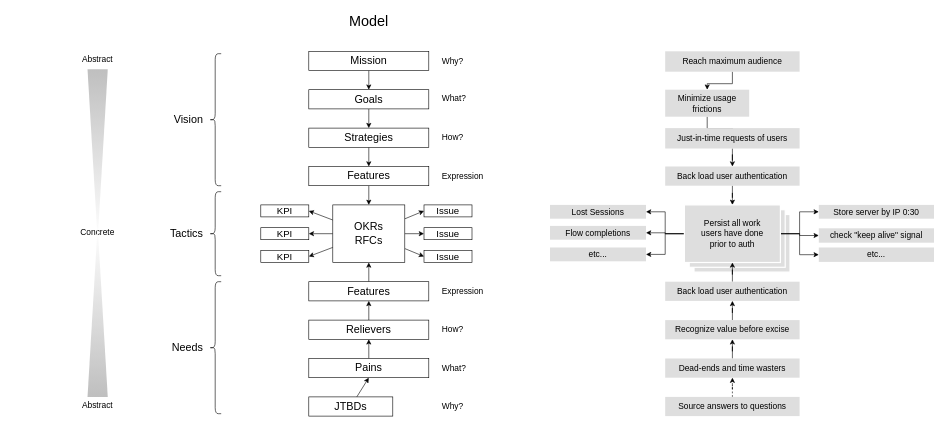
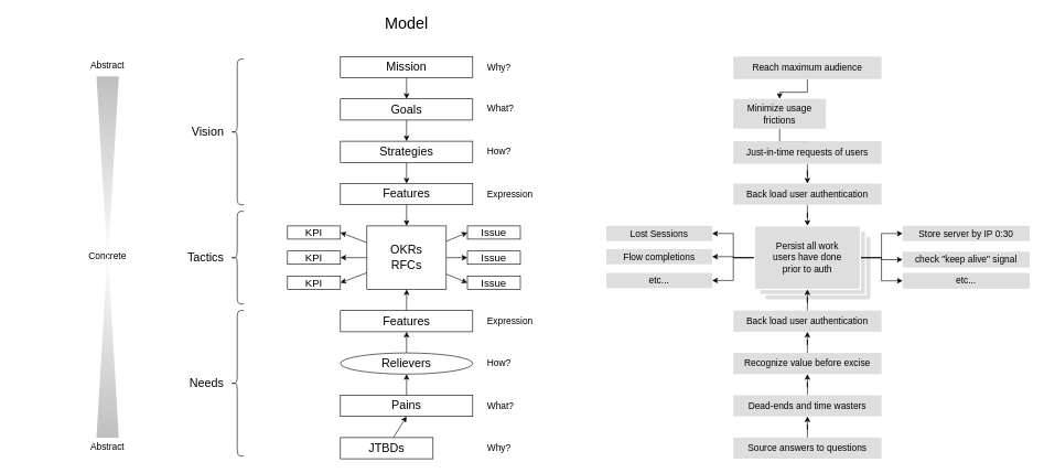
  <mxCell id="0" />
  <mxCell id="1" parent="0" />
  <mxCell id="2" value="Persist all work users have done prior to auth" style="text;html=1;align=center;verticalAlign=middle;whiteSpace=wrap;rounded=0;fontSize=14;fillColor=#DEDEDE;strokeColor=#FFFFFF;spacingTop=8;spacing=8;spacingLeft=8;spacingBottom=8;spacingRight=8;strokeWidth=2;" vertex="1" parent="1"><mxGeometry x="1156" y="357" width="160" height="96" as="geometry" /></mxCell>
  <mxCell id="3" value="Persist all work users have done prior to auth" style="text;html=1;align=center;verticalAlign=middle;whiteSpace=wrap;rounded=0;fontSize=14;fillColor=#DEDEDE;strokeColor=#FFFFFF;spacingTop=8;spacing=8;spacingLeft=8;spacingBottom=8;spacingRight=8;strokeWidth=2;" vertex="1" parent="1"><mxGeometry x="1148" y="349" width="160" height="96" as="geometry" /></mxCell>
  <mxCell id="4" value="Vision" style="text;html=1;strokeColor=none;fillColor=none;align=right;verticalAlign=middle;whiteSpace=wrap;rounded=0;fontSize=18;" parent="1" vertex="1"><mxGeometry x="220" y="189" width="120" height="20" as="geometry" /></mxCell>
  <mxCell id="5" value="Tactics" style="text;html=1;strokeColor=none;fillColor=none;align=right;verticalAlign=middle;whiteSpace=wrap;rounded=0;fontSize=18;" parent="1" vertex="1"><mxGeometry x="220" y="379" width="120" height="20" as="geometry" /></mxCell>
  <mxCell id="6" value="Needs" style="text;html=1;strokeColor=none;fillColor=none;align=right;verticalAlign=middle;whiteSpace=wrap;rounded=0;fontSize=18;" parent="1" vertex="1"><mxGeometry x="220" y="569" width="120" height="20" as="geometry" /></mxCell>
  <mxCell id="7" style="edgeStyle=none;html=1;fontSize=18;" parent="1" source="8" target="10" edge="1"><mxGeometry relative="1" as="geometry" /></mxCell>
  <mxCell id="8" value="Mission" style="rounded=0;whiteSpace=wrap;html=1;fontSize=18;align=center;" parent="1" vertex="1"><mxGeometry x="514" y="85" width="200" height="32" as="geometry" /></mxCell>
  <mxCell id="9" style="edgeStyle=none;html=1;fontSize=18;" parent="1" source="10" target="12" edge="1"><mxGeometry relative="1" as="geometry" /></mxCell>
  <mxCell id="10" value="Goals" style="rounded=0;whiteSpace=wrap;html=1;fontSize=18;align=center;" parent="1" vertex="1"><mxGeometry x="514" y="149" width="200" height="32" as="geometry" /></mxCell>
  <mxCell id="11" style="edgeStyle=none;html=1;fontSize=18;" parent="1" source="12" target="14" edge="1"><mxGeometry relative="1" as="geometry" /></mxCell>
  <mxCell id="12" value="Strategies" style="rounded=0;whiteSpace=wrap;html=1;fontSize=18;align=center;" parent="1" vertex="1"><mxGeometry x="514" y="213" width="200" height="32" as="geometry" /></mxCell>
  <mxCell id="13" style="edgeStyle=none;html=1;entryX=0.5;entryY=0;entryDx=0;entryDy=0;fontSize=16;" parent="1" source="14" target="27" edge="1"><mxGeometry relative="1" as="geometry" /></mxCell>
  <mxCell id="14" value="Features" style="rounded=0;whiteSpace=wrap;html=1;fontSize=18;align=center;" parent="1" vertex="1"><mxGeometry x="514" y="277" width="200" height="32" as="geometry" /></mxCell>
  <mxCell id="15" value="Why?" style="text;html=1;strokeColor=none;fillColor=none;align=left;verticalAlign=middle;whiteSpace=wrap;rounded=0;fontSize=14;" parent="1" vertex="1"><mxGeometry x="734" y="92" width="40" height="20" as="geometry" /></mxCell>
  <mxCell id="16" value="What?" style="text;html=1;strokeColor=none;fillColor=none;align=left;verticalAlign=middle;whiteSpace=wrap;rounded=0;fontSize=14;" parent="1" vertex="1"><mxGeometry x="734" y="154" width="40" height="20" as="geometry" /></mxCell>
  <mxCell id="17" value="How?" style="text;html=1;strokeColor=none;fillColor=none;align=left;verticalAlign=middle;whiteSpace=wrap;rounded=0;fontSize=14;" parent="1" vertex="1"><mxGeometry x="734" y="219" width="40" height="20" as="geometry" /></mxCell>
  <mxCell id="18" value="Expression" style="text;html=1;strokeColor=none;fillColor=none;align=left;verticalAlign=middle;whiteSpace=wrap;rounded=0;fontSize=14;" parent="1" vertex="1"><mxGeometry x="734" y="283" width="100" height="20" as="geometry" /></mxCell>
  <mxCell id="19" value="Abstract" style="text;html=1;strokeColor=none;fillColor=none;align=center;verticalAlign=top;whiteSpace=wrap;rounded=0;fontSize=14;fontStyle=0" parent="1" vertex="1"><mxGeometry x="114.18" y="84" width="96" height="32" as="geometry" /></mxCell>
  <mxCell id="20" value="KPI" style="rounded=0;whiteSpace=wrap;html=1;fontSize=16;align=center;" parent="1" vertex="1"><mxGeometry x="434" y="341" width="80" height="20" as="geometry" /></mxCell>
  <mxCell id="21" style="edgeStyle=none;html=1;entryX=1;entryY=0.5;entryDx=0;entryDy=0;fontSize=14;" parent="1" source="27" target="20" edge="1"><mxGeometry relative="1" as="geometry" /></mxCell>
  <mxCell id="22" style="edgeStyle=none;html=1;entryX=1;entryY=0.5;entryDx=0;entryDy=0;fontSize=14;" parent="1" source="27" target="28" edge="1"><mxGeometry relative="1" as="geometry" /></mxCell>
  <mxCell id="23" style="edgeStyle=none;html=1;entryX=1;entryY=0.5;entryDx=0;entryDy=0;fontSize=14;" parent="1" source="27" target="29" edge="1"><mxGeometry relative="1" as="geometry" /></mxCell>
  <mxCell id="24" style="edgeStyle=none;html=1;entryX=0;entryY=0.5;entryDx=0;entryDy=0;fontSize=14;" parent="1" source="27" target="30" edge="1"><mxGeometry relative="1" as="geometry" /></mxCell>
  <mxCell id="25" style="edgeStyle=none;html=1;entryX=0;entryY=0.5;entryDx=0;entryDy=0;fontSize=14;" parent="1" source="27" target="31" edge="1"><mxGeometry relative="1" as="geometry" /></mxCell>
  <mxCell id="26" style="edgeStyle=none;html=1;entryX=0;entryY=0.5;entryDx=0;entryDy=0;fontSize=14;" parent="1" source="27" target="32" edge="1"><mxGeometry relative="1" as="geometry" /></mxCell>
  <mxCell id="27" value="OKRs&lt;br&gt;RFCs" style="rounded=0;whiteSpace=wrap;html=1;fontSize=18;align=center;" parent="1" vertex="1"><mxGeometry x="554" y="341" width="120" height="96" as="geometry" /></mxCell>
  <mxCell id="28" value="KPI" style="rounded=0;whiteSpace=wrap;html=1;fontSize=16;align=center;" parent="1" vertex="1"><mxGeometry x="434" y="379" width="80" height="20" as="geometry" /></mxCell>
  <mxCell id="29" value="KPI" style="rounded=0;whiteSpace=wrap;html=1;fontSize=16;align=center;" parent="1" vertex="1"><mxGeometry x="434" y="417" width="80" height="20" as="geometry" /></mxCell>
  <mxCell id="30" value="Issue" style="rounded=0;whiteSpace=wrap;html=1;fontSize=16;align=center;" parent="1" vertex="1"><mxGeometry x="706" y="341" width="80" height="20" as="geometry" /></mxCell>
  <mxCell id="31" value="Issue" style="rounded=0;whiteSpace=wrap;html=1;fontSize=16;align=center;" parent="1" vertex="1"><mxGeometry x="706" y="379" width="80" height="20" as="geometry" /></mxCell>
  <mxCell id="32" value="Issue" style="rounded=0;whiteSpace=wrap;html=1;fontSize=16;align=center;" parent="1" vertex="1"><mxGeometry x="706" y="417" width="80" height="20" as="geometry" /></mxCell>
  <mxCell id="33" style="edgeStyle=none;html=1;entryX=0.5;entryY=1;entryDx=0;entryDy=0;fontSize=16;" parent="1" source="34" target="27" edge="1"><mxGeometry relative="1" as="geometry" /></mxCell>
  <mxCell id="34" value="Features" style="rounded=0;whiteSpace=wrap;html=1;fontSize=18;align=center;" parent="1" vertex="1"><mxGeometry x="514" y="469" width="200" height="32" as="geometry" /></mxCell>
  <mxCell id="35" value="Expression" style="text;html=1;strokeColor=none;fillColor=none;align=left;verticalAlign=middle;whiteSpace=wrap;rounded=0;fontSize=14;" parent="1" vertex="1"><mxGeometry x="734" y="475" width="100" height="20" as="geometry" /></mxCell>
  <mxCell id="36" value="How?" style="text;html=1;strokeColor=none;fillColor=none;align=left;verticalAlign=middle;whiteSpace=wrap;rounded=0;fontSize=14;" parent="1" vertex="1"><mxGeometry x="734" y="539" width="40" height="20" as="geometry" /></mxCell>
  <mxCell id="37" value="What?" style="text;html=1;strokeColor=none;fillColor=none;align=left;verticalAlign=middle;whiteSpace=wrap;rounded=0;fontSize=14;" parent="1" vertex="1"><mxGeometry x="734" y="603" width="40" height="20" as="geometry" /></mxCell>
  <mxCell id="38" value="Why?" style="text;html=1;strokeColor=none;fillColor=none;align=left;verticalAlign=middle;whiteSpace=wrap;rounded=0;fontSize=14;" parent="1" vertex="1"><mxGeometry x="734" y="667" width="40" height="20" as="geometry" /></mxCell>
  <mxCell id="39" style="edgeStyle=none;html=1;entryX=0.5;entryY=1;entryDx=0;entryDy=0;fontSize=16;" parent="1" source="40" target="34" edge="1"><mxGeometry relative="1" as="geometry" /></mxCell>
- <mxCell id="40" value="Relievers" style="rounded=0;whiteSpace=wrap;html=1;fontSize=18;align=center;" parent="1" vertex="1"><mxGeometry x="514" y="533" width="200" height="32" as="geometry" /></mxCell>
+ <mxCell id="40" value="Relievers" style="ellipse;whiteSpace=wrap;html=1;fontSize=18;align=center;" parent="1" vertex="1"><mxGeometry x="514" y="533" width="200" height="32" as="geometry" /></mxCell>
  <mxCell id="41" style="edgeStyle=none;html=1;entryX=0.5;entryY=1;entryDx=0;entryDy=0;fontSize=16;" parent="1" source="42" target="40" edge="1"><mxGeometry relative="1" as="geometry" /></mxCell>
  <mxCell id="42" value="Pains" style="rounded=0;whiteSpace=wrap;html=1;fontSize=18;align=center;" parent="1" vertex="1"><mxGeometry x="514" y="597" width="200" height="32" as="geometry" /></mxCell>
  <mxCell id="43" style="edgeStyle=none;html=1;entryX=0.5;entryY=1;entryDx=0;entryDy=0;fontSize=16;" parent="1" source="44" target="42" edge="1"><mxGeometry relative="1" as="geometry" /></mxCell>
  <mxCell id="44" value="JTBDs" style="rounded=0;whiteSpace=wrap;html=1;fontSize=18;align=center;" parent="1" vertex="1"><mxGeometry x="514" y="661" width="140" height="32" as="geometry" /></mxCell>
  <mxCell id="45" value="" style="shape=curlyBracket;whiteSpace=wrap;html=1;rounded=1;fontSize=16;align=left;verticalAlign=top;" parent="1" vertex="1"><mxGeometry x="348" y="89" width="20" height="220" as="geometry" /></mxCell>
  <mxCell id="46" value="" style="shape=curlyBracket;whiteSpace=wrap;html=1;rounded=1;fontSize=16;align=left;verticalAlign=top;" parent="1" vertex="1"><mxGeometry x="348" y="469" width="20" height="220" as="geometry" /></mxCell>
  <mxCell id="47" value="" style="shape=curlyBracket;whiteSpace=wrap;html=1;rounded=1;fontSize=16;align=left;verticalAlign=top;" parent="1" vertex="1"><mxGeometry x="348" y="319" width="20" height="140" as="geometry" /></mxCell>
  <mxCell id="48" value="" style="triangle;whiteSpace=wrap;html=1;rotation=90;strokeColor=none;gradientColor=#ffffff;fillColor=#BFBFBF;gradientDirection=east;" vertex="1" parent="1"><mxGeometry y="240.19" width="284.12" height="33.75" as="geometry" x="20" /></mxCell>
  <mxCell id="49" value="Concrete" style="text;html=1;strokeColor=none;fillColor=none;align=center;verticalAlign=top;whiteSpace=wrap;rounded=0;fontSize=14;fontStyle=0" vertex="1" parent="1"><mxGeometry x="114.18" y="372" width="96" height="32" as="geometry" /></mxCell>
  <mxCell id="50" value="Abstract" style="text;html=1;strokeColor=none;fillColor=none;align=center;verticalAlign=top;whiteSpace=wrap;rounded=0;fontSize=14;fontStyle=0" vertex="1" parent="1"><mxGeometry x="114.18" y="660" width="96" height="32" as="geometry" /></mxCell>
  <mxCell id="51" value="" style="triangle;whiteSpace=wrap;html=1;rotation=-90;strokeColor=none;gradientColor=#ffffff;fillColor=#BFBFBF;gradientDirection=east;flipV=0;" vertex="1" parent="1"><mxGeometry y="502.07" width="284.12" height="33.75" as="geometry" x="20" /></mxCell>
  <mxCell id="52" style="edgeStyle=orthogonalEdgeStyle;rounded=0;orthogonalLoop=1;jettySize=auto;html=1;" edge="1" parent="1" source="53" target="55"><mxGeometry relative="1" as="geometry" /></mxCell>
  <mxCell id="53" value="Reach maximum audience" style="text;html=1;align=center;verticalAlign=middle;whiteSpace=wrap;rounded=0;fontSize=14;fillColor=#DEDEDE;strokeColor=none;spacingTop=8;spacing=8;spacingLeft=8;spacingBottom=8;spacingRight=8;" vertex="1" parent="1"><mxGeometry x="1108" y="85" width="224" height="34" as="geometry" /></mxCell>
  <mxCell id="54" style="edgeStyle=orthogonalEdgeStyle;rounded=0;orthogonalLoop=1;jettySize=auto;html=1;" edge="1" parent="1" source="55" target="57"><mxGeometry relative="1" as="geometry" /></mxCell>
  <mxCell id="55" value="Minimize usage frictions" style="text;html=1;align=center;verticalAlign=middle;whiteSpace=wrap;rounded=0;fontSize=14;fillColor=#DEDEDE;strokeColor=none;spacingTop=8;spacing=8;spacingLeft=8;spacingBottom=8;spacingRight=8;" vertex="1" parent="1"><mxGeometry x="1108" y="149" width="140" height="45" as="geometry" /></mxCell>
  <mxCell id="56" style="edgeStyle=orthogonalEdgeStyle;rounded=0;orthogonalLoop=1;jettySize=auto;html=1;" edge="1" parent="1" source="57" target="59"><mxGeometry relative="1" as="geometry" /></mxCell>
  <mxCell id="57" value="Just-in-time requests of users" style="text;html=1;align=center;verticalAlign=middle;whiteSpace=wrap;rounded=0;fontSize=14;fillColor=#DEDEDE;strokeColor=none;spacingTop=8;spacing=8;spacingLeft=8;spacingBottom=8;spacingRight=8;" vertex="1" parent="1"><mxGeometry x="1108" y="213" width="224" height="34" as="geometry" /></mxCell>
  <mxCell id="58" style="edgeStyle=orthogonalEdgeStyle;rounded=0;orthogonalLoop=1;jettySize=auto;html=1;" edge="1" parent="1" source="59" target="66"><mxGeometry relative="1" as="geometry" /></mxCell>
  <mxCell id="59" value="Back load user authentication" style="text;html=1;align=center;verticalAlign=middle;whiteSpace=wrap;rounded=0;fontSize=14;fillColor=#DEDEDE;strokeColor=none;spacingTop=8;spacing=8;spacingLeft=8;spacingBottom=8;spacingRight=8;" vertex="1" parent="1"><mxGeometry x="1108" y="277" width="224" height="32" as="geometry" /></mxCell>
  <mxCell id="60" style="edgeStyle=orthogonalEdgeStyle;rounded=0;orthogonalLoop=1;jettySize=auto;html=1;entryX=0;entryY=0.5;entryDx=0;entryDy=0;" edge="1" parent="1" source="66" target="67"><mxGeometry relative="1" as="geometry" /></mxCell>
  <mxCell id="61" style="edgeStyle=orthogonalEdgeStyle;rounded=0;orthogonalLoop=1;jettySize=auto;html=1;entryX=0;entryY=0.5;entryDx=0;entryDy=0;" edge="1" parent="1" source="66" target="68"><mxGeometry relative="1" as="geometry" /></mxCell>
  <mxCell id="62" style="edgeStyle=orthogonalEdgeStyle;rounded=0;orthogonalLoop=1;jettySize=auto;html=1;entryX=1;entryY=0.5;entryDx=0;entryDy=0;" edge="1" parent="1" source="66" target="69"><mxGeometry relative="1" as="geometry" /></mxCell>
  <mxCell id="63" style="edgeStyle=orthogonalEdgeStyle;rounded=0;orthogonalLoop=1;jettySize=auto;html=1;entryX=1;entryY=0.5;entryDx=0;entryDy=0;" edge="1" parent="1" source="66" target="70"><mxGeometry relative="1" as="geometry" /></mxCell>
  <mxCell id="64" style="edgeStyle=orthogonalEdgeStyle;rounded=0;orthogonalLoop=1;jettySize=auto;html=1;entryX=1;entryY=0.5;entryDx=0;entryDy=0;fontSize=24;" edge="1" parent="1" source="66" target="80"><mxGeometry relative="1" as="geometry" /></mxCell>
  <mxCell id="65" style="edgeStyle=orthogonalEdgeStyle;rounded=0;orthogonalLoop=1;jettySize=auto;html=1;entryX=0;entryY=0.5;entryDx=0;entryDy=0;fontSize=24;" edge="1" parent="1" source="66" target="81"><mxGeometry relative="1" as="geometry" /></mxCell>
  <mxCell id="66" value="Persist all work users have done prior to auth" style="text;html=1;align=center;verticalAlign=middle;whiteSpace=wrap;rounded=0;fontSize=14;fillColor=#DEDEDE;strokeColor=#FFFFFF;spacingTop=8;spacing=8;spacingLeft=8;spacingBottom=8;spacingRight=8;strokeWidth=2;" vertex="1" parent="1"><mxGeometry x="1140" y="341" width="160" height="96" as="geometry" /></mxCell>
  <mxCell id="67" value="Store server by IP 0:30" style="text;html=1;align=center;verticalAlign=middle;whiteSpace=wrap;rounded=0;fontSize=14;fillColor=#DEDEDE;strokeColor=none;spacingTop=8;spacing=8;spacingLeft=8;spacingBottom=8;spacingRight=8;" vertex="1" parent="1"><mxGeometry x="1364" y="341" width="192" height="23" as="geometry" /></mxCell>
  <mxCell id="68" value="check &quot;keep alive&quot; signal" style="text;html=1;align=center;verticalAlign=middle;whiteSpace=wrap;rounded=0;fontSize=14;fillColor=#DEDEDE;strokeColor=none;spacingTop=8;spacing=8;spacingLeft=8;spacingBottom=8;spacingRight=8;" vertex="1" parent="1"><mxGeometry x="1364" y="380" width="192" height="24" as="geometry" /></mxCell>
  <mxCell id="69" value="Lost Sessions" style="text;html=1;align=center;verticalAlign=middle;whiteSpace=wrap;rounded=0;fontSize=14;fillColor=#DEDEDE;strokeColor=none;spacingTop=8;spacing=8;spacingLeft=8;spacingBottom=8;spacingRight=8;" vertex="1" parent="1"><mxGeometry x="916" y="341" width="160" height="23" as="geometry" /></mxCell>
  <mxCell id="70" value="Flow completions" style="text;html=1;align=center;verticalAlign=middle;whiteSpace=wrap;rounded=0;fontSize=14;fillColor=#DEDEDE;strokeColor=none;spacingTop=8;spacing=8;spacingLeft=8;spacingBottom=8;spacingRight=8;" vertex="1" parent="1"><mxGeometry x="916" y="376" width="160" height="23" as="geometry" /></mxCell>
  <mxCell id="71" style="edgeStyle=orthogonalEdgeStyle;rounded=0;orthogonalLoop=1;jettySize=auto;html=1;entryX=0.5;entryY=1;entryDx=0;entryDy=0;" edge="1" parent="1" source="72" target="66"><mxGeometry relative="1" as="geometry" /></mxCell>
  <mxCell id="72" value="Back load user authentication" style="text;html=1;align=center;verticalAlign=middle;whiteSpace=wrap;rounded=0;fontSize=14;fillColor=#DEDEDE;strokeColor=none;spacingTop=8;spacing=8;spacingLeft=8;spacingBottom=8;spacingRight=8;" vertex="1" parent="1"><mxGeometry x="1108" y="469" width="224" height="32" as="geometry" /></mxCell>
  <mxCell id="73" style="edgeStyle=orthogonalEdgeStyle;rounded=0;orthogonalLoop=1;jettySize=auto;html=1;entryX=0.5;entryY=1;entryDx=0;entryDy=0;" edge="1" parent="1" source="74" target="72"><mxGeometry relative="1" as="geometry" /></mxCell>
  <mxCell id="74" value="Recognize value before excise" style="text;html=1;align=center;verticalAlign=middle;whiteSpace=wrap;rounded=0;fontSize=14;fillColor=#DEDEDE;strokeColor=none;spacingTop=8;spacing=8;spacingLeft=8;spacingBottom=8;spacingRight=8;" vertex="1" parent="1"><mxGeometry x="1108" y="533" width="224" height="32" as="geometry" /></mxCell>
  <mxCell id="75" style="edgeStyle=orthogonalEdgeStyle;rounded=0;orthogonalLoop=1;jettySize=auto;html=1;entryX=0.5;entryY=1;entryDx=0;entryDy=0;" edge="1" parent="1" source="76" target="74"><mxGeometry relative="1" as="geometry" /></mxCell>
  <mxCell id="76" value="Dead-ends and time wasters" style="text;html=1;align=center;verticalAlign=middle;whiteSpace=wrap;rounded=0;fontSize=14;fillColor=#DEDEDE;strokeColor=none;spacingTop=8;spacing=8;spacingLeft=8;spacingBottom=8;spacingRight=8;" vertex="1" parent="1"><mxGeometry x="1108" y="597" width="224" height="32" as="geometry" /></mxCell>
- <mxCell id="77" style="edgeStyle=orthogonalEdgeStyle;rounded=0;orthogonalLoop=1;jettySize=auto;html=1;entryX=0.5;entryY=1;entryDx=0;entryDy=0;dashed=1;" edge="1" parent="1" source="78" target="76"><mxGeometry relative="1" as="geometry" /></mxCell>
+ <mxCell id="77" style="edgeStyle=orthogonalEdgeStyle;rounded=0;orthogonalLoop=1;jettySize=auto;html=1;entryX=0.5;entryY=1;entryDx=0;entryDy=0;" edge="1" parent="1" source="78" target="76"><mxGeometry relative="1" as="geometry" /></mxCell>
  <mxCell id="78" value="Source answers to questions" style="text;html=1;align=center;verticalAlign=middle;whiteSpace=wrap;rounded=0;fontSize=14;fillColor=#DEDEDE;strokeColor=none;spacingTop=8;spacing=8;spacingLeft=8;spacingBottom=8;spacingRight=8;" vertex="1" parent="1"><mxGeometry x="1108" y="661" width="224" height="32" as="geometry" /></mxCell>
  <mxCell id="79" value="Model" style="text;html=1;strokeColor=none;fillColor=none;align=center;verticalAlign=middle;whiteSpace=wrap;rounded=0;fontSize=24;" vertex="1" parent="1"><mxGeometry x="584" y="20" width="60" height="30" as="geometry" /></mxCell>
  <mxCell id="80" value="etc..." style="text;html=1;align=center;verticalAlign=middle;whiteSpace=wrap;rounded=0;fontSize=14;fillColor=#DEDEDE;strokeColor=none;spacingTop=8;spacing=8;spacingLeft=8;spacingBottom=8;spacingRight=8;" vertex="1" parent="1"><mxGeometry x="916" y="412" width="160" height="23" as="geometry" /></mxCell>
  <mxCell id="81" value="etc..." style="text;html=1;align=center;verticalAlign=middle;whiteSpace=wrap;rounded=0;fontSize=14;fillColor=#DEDEDE;strokeColor=none;spacingTop=8;spacing=8;spacingLeft=8;spacingBottom=8;spacingRight=8;" vertex="1" parent="1"><mxGeometry x="1364" y="412" width="192" height="24" as="geometry" /></mxCell>
